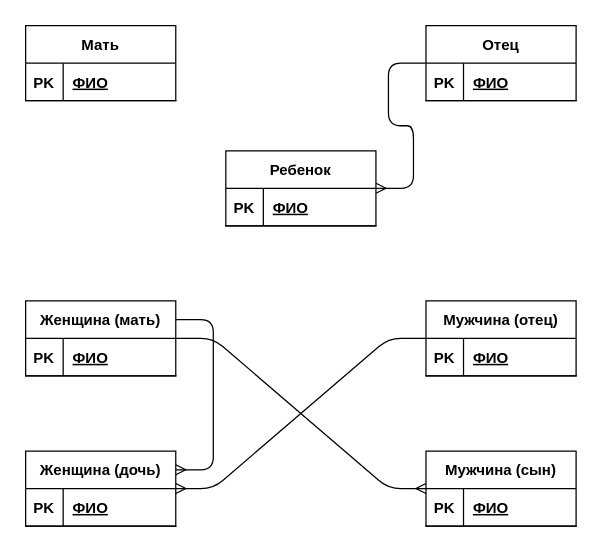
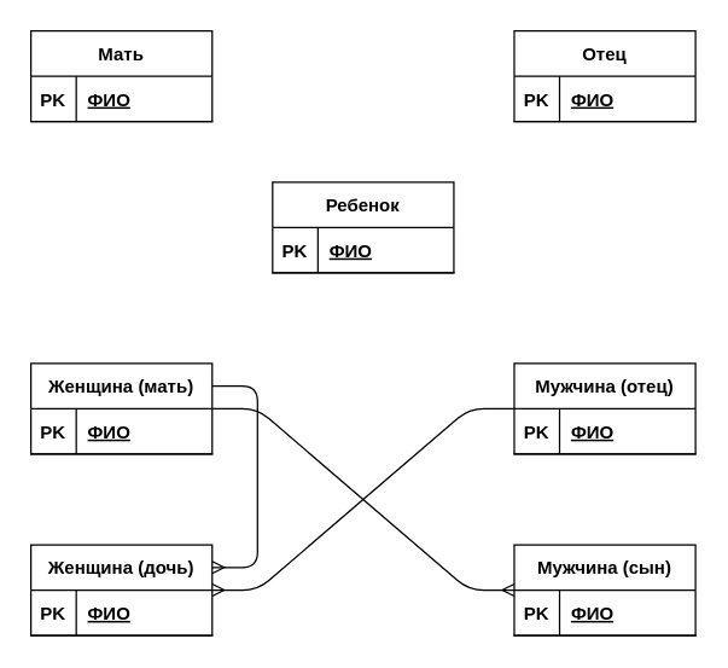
  <mxCell id="0" />
  <mxCell id="1" parent="0" />
  <mxCell id="2" value="Мать" style="shape=table;startSize=30;container=1;collapsible=1;childLayout=tableLayout;fixedRows=1;rowLines=0;fontStyle=1;align=center;resizeLast=1;" vertex="1" parent="1"><mxGeometry x="20" y="20" width="120" height="60" as="geometry" /></mxCell>
  <mxCell id="3" value="" style="shape=partialRectangle;collapsible=0;dropTarget=0;pointerEvents=0;fillColor=none;top=0;left=0;bottom=1;right=0;points=[[0,0.5],[1,0.5]];portConstraint=eastwest;" vertex="1" parent="2"><mxGeometry y="30" width="120" height="30" as="geometry" /></mxCell>
  <mxCell id="4" value="PK" style="shape=partialRectangle;connectable=0;fillColor=none;top=0;left=0;bottom=0;right=0;fontStyle=1;overflow=hidden;" vertex="1" parent="3"><mxGeometry width="30" height="30" as="geometry" /></mxCell>
  <mxCell id="5" value="ФИО" style="shape=partialRectangle;connectable=0;fillColor=none;top=0;left=0;bottom=0;right=0;align=left;spacingLeft=6;fontStyle=5;overflow=hidden;" vertex="1" parent="3"><mxGeometry x="30" width="90" height="30" as="geometry" /></mxCell>
  <mxCell id="6" value="Отец" style="shape=table;startSize=30;container=1;collapsible=1;childLayout=tableLayout;fixedRows=1;rowLines=0;fontStyle=1;align=center;resizeLast=1;" vertex="1" parent="1"><mxGeometry x="340" y="20" width="120" height="60" as="geometry" /></mxCell>
  <mxCell id="7" value="" style="shape=partialRectangle;collapsible=0;dropTarget=0;pointerEvents=0;fillColor=none;top=0;left=0;bottom=1;right=0;points=[[0,0.5],[1,0.5]];portConstraint=eastwest;" vertex="1" parent="6"><mxGeometry y="30" width="120" height="30" as="geometry" /></mxCell>
  <mxCell id="8" value="PK" style="shape=partialRectangle;connectable=0;fillColor=none;top=0;left=0;bottom=0;right=0;fontStyle=1;overflow=hidden;" vertex="1" parent="7"><mxGeometry width="30" height="30" as="geometry" /></mxCell>
  <mxCell id="9" value="ФИО" style="shape=partialRectangle;connectable=0;fillColor=none;top=0;left=0;bottom=0;right=0;align=left;spacingLeft=6;fontStyle=5;overflow=hidden;" vertex="1" parent="7"><mxGeometry x="30" width="90" height="30" as="geometry" /></mxCell>
  <mxCell id="10" value="Ребенок" style="shape=table;startSize=30;container=1;collapsible=1;childLayout=tableLayout;fixedRows=1;rowLines=0;fontStyle=1;align=center;resizeLast=1;" vertex="1" parent="1"><mxGeometry x="180" y="120" width="120" height="60" as="geometry" /></mxCell>
  <mxCell id="11" value="" style="shape=partialRectangle;collapsible=0;dropTarget=0;pointerEvents=0;fillColor=none;top=0;left=0;bottom=1;right=0;points=[[0,0.5],[1,0.5]];portConstraint=eastwest;" vertex="1" parent="10"><mxGeometry y="30" width="120" height="30" as="geometry" /></mxCell>
  <mxCell id="12" value="PK" style="shape=partialRectangle;connectable=0;fillColor=none;top=0;left=0;bottom=0;right=0;fontStyle=1;overflow=hidden;" vertex="1" parent="11"><mxGeometry width="30" height="30" as="geometry" /></mxCell>
  <mxCell id="13" value="ФИО" style="shape=partialRectangle;connectable=0;fillColor=none;top=0;left=0;bottom=0;right=0;align=left;spacingLeft=6;fontStyle=5;overflow=hidden;" vertex="1" parent="11"><mxGeometry x="30" width="90" height="30" as="geometry" /></mxCell>
- <mxCell id="14" value="" style="edgeStyle=entityRelationEdgeStyle;fontSize=12;html=1;endArrow=ERmany;" edge="1" parent="1" source="6" target="10"><mxGeometry width="100" height="100" relative="1" as="geometry"><mxPoint x="190" y="165" as="sourcePoint" /><mxPoint x="150" y="15" as="targetPoint" /></mxGeometry></mxCell>
  <mxCell id="15" value="Женщина (мать)" style="shape=table;startSize=30;container=1;collapsible=1;childLayout=tableLayout;fixedRows=1;rowLines=0;fontStyle=1;align=center;resizeLast=1;" vertex="1" parent="1"><mxGeometry x="20" y="240" width="120" height="60" as="geometry" /></mxCell>
  <mxCell id="16" value="" style="shape=partialRectangle;collapsible=0;dropTarget=0;pointerEvents=0;fillColor=none;top=0;left=0;bottom=1;right=0;points=[[0,0.5],[1,0.5]];portConstraint=eastwest;" vertex="1" parent="15"><mxGeometry y="30" width="120" height="30" as="geometry" /></mxCell>
  <mxCell id="17" value="PK" style="shape=partialRectangle;connectable=0;fillColor=none;top=0;left=0;bottom=0;right=0;fontStyle=1;overflow=hidden;" vertex="1" parent="16"><mxGeometry width="30" height="30" as="geometry" /></mxCell>
  <mxCell id="18" value="ФИО" style="shape=partialRectangle;connectable=0;fillColor=none;top=0;left=0;bottom=0;right=0;align=left;spacingLeft=6;fontStyle=5;overflow=hidden;" vertex="1" parent="16"><mxGeometry x="30" width="90" height="30" as="geometry" /></mxCell>
  <mxCell id="19" value="Мужчина (отец)" style="shape=table;startSize=30;container=1;collapsible=1;childLayout=tableLayout;fixedRows=1;rowLines=0;fontStyle=1;align=center;resizeLast=1;" vertex="1" parent="1"><mxGeometry x="340" y="240" width="120" height="60" as="geometry" /></mxCell>
  <mxCell id="20" value="" style="shape=partialRectangle;collapsible=0;dropTarget=0;pointerEvents=0;fillColor=none;top=0;left=0;bottom=1;right=0;points=[[0,0.5],[1,0.5]];portConstraint=eastwest;" vertex="1" parent="19"><mxGeometry y="30" width="120" height="30" as="geometry" /></mxCell>
  <mxCell id="21" value="PK" style="shape=partialRectangle;connectable=0;fillColor=none;top=0;left=0;bottom=0;right=0;fontStyle=1;overflow=hidden;" vertex="1" parent="20"><mxGeometry width="30" height="30" as="geometry" /></mxCell>
  <mxCell id="22" value="ФИО" style="shape=partialRectangle;connectable=0;fillColor=none;top=0;left=0;bottom=0;right=0;align=left;spacingLeft=6;fontStyle=5;overflow=hidden;" vertex="1" parent="20"><mxGeometry x="30" width="90" height="30" as="geometry" /></mxCell>
  <mxCell id="23" value="Женщина (дочь)" style="shape=table;startSize=30;container=1;collapsible=1;childLayout=tableLayout;fixedRows=1;rowLines=0;fontStyle=1;align=center;resizeLast=1;" vertex="1" parent="1"><mxGeometry x="20" y="360" width="120" height="60" as="geometry" /></mxCell>
  <mxCell id="24" value="" style="shape=partialRectangle;collapsible=0;dropTarget=0;pointerEvents=0;fillColor=none;top=0;left=0;bottom=1;right=0;points=[[0,0.5],[1,0.5]];portConstraint=eastwest;" vertex="1" parent="23"><mxGeometry y="30" width="120" height="30" as="geometry" /></mxCell>
  <mxCell id="25" value="PK" style="shape=partialRectangle;connectable=0;fillColor=none;top=0;left=0;bottom=0;right=0;fontStyle=1;overflow=hidden;" vertex="1" parent="24"><mxGeometry width="30" height="30" as="geometry" /></mxCell>
  <mxCell id="26" value="ФИО" style="shape=partialRectangle;connectable=0;fillColor=none;top=0;left=0;bottom=0;right=0;align=left;spacingLeft=6;fontStyle=5;overflow=hidden;" vertex="1" parent="24"><mxGeometry x="30" width="90" height="30" as="geometry" /></mxCell>
  <mxCell id="27" value="Мужчина (сын)" style="shape=table;startSize=30;container=1;collapsible=1;childLayout=tableLayout;fixedRows=1;rowLines=0;fontStyle=1;align=center;resizeLast=1;" vertex="1" parent="1"><mxGeometry x="340" y="360" width="120" height="60" as="geometry" /></mxCell>
  <mxCell id="28" value="" style="shape=partialRectangle;collapsible=0;dropTarget=0;pointerEvents=0;fillColor=none;top=0;left=0;bottom=1;right=0;points=[[0,0.5],[1,0.5]];portConstraint=eastwest;" vertex="1" parent="27"><mxGeometry y="30" width="120" height="30" as="geometry" /></mxCell>
  <mxCell id="29" value="PK" style="shape=partialRectangle;connectable=0;fillColor=none;top=0;left=0;bottom=0;right=0;fontStyle=1;overflow=hidden;" vertex="1" parent="28"><mxGeometry width="30" height="30" as="geometry" /></mxCell>
  <mxCell id="30" value="ФИО" style="shape=partialRectangle;connectable=0;fillColor=none;top=0;left=0;bottom=0;right=0;align=left;spacingLeft=6;fontStyle=5;overflow=hidden;" vertex="1" parent="28"><mxGeometry x="30" width="90" height="30" as="geometry" /></mxCell>
  <mxCell id="31" value="" style="edgeStyle=entityRelationEdgeStyle;fontSize=12;html=1;endArrow=ERmany;" edge="1" parent="1" source="15" target="27"><mxGeometry width="100" height="100" relative="1" as="geometry"><mxPoint x="140" y="260" as="sourcePoint" /><mxPoint x="180" y="360" as="targetPoint" /></mxGeometry></mxCell>
  <mxCell id="32" value="" style="edgeStyle=entityRelationEdgeStyle;fontSize=12;html=1;endArrow=ERmany;" edge="1" parent="1" source="19" target="23"><mxGeometry width="100" height="100" relative="1" as="geometry"><mxPoint x="150" y="280" as="sourcePoint" /><mxPoint x="350" y="400" as="targetPoint" /></mxGeometry></mxCell>
  <mxCell id="33" value="" style="edgeStyle=entityRelationEdgeStyle;fontSize=12;html=1;endArrow=ERmany;exitX=1;exitY=0.25;exitDx=0;exitDy=0;entryX=1;entryY=0.25;entryDx=0;entryDy=0;" edge="1" parent="1" source="15" target="23"><mxGeometry width="100" height="100" relative="1" as="geometry"><mxPoint x="350" y="280" as="sourcePoint" /><mxPoint x="180" y="410" as="targetPoint" /></mxGeometry></mxCell>
